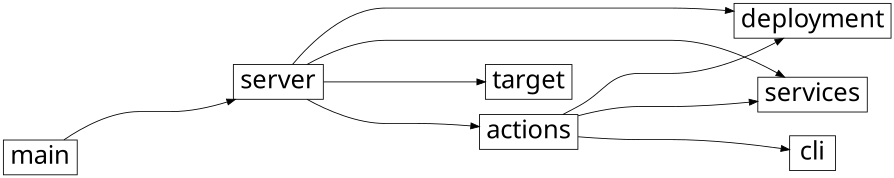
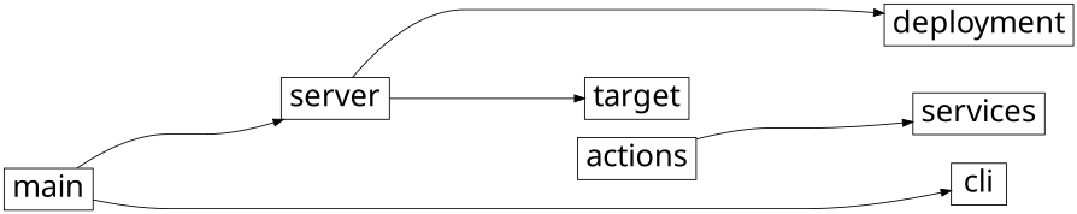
  digraph {
    fontname="Noto Sans"
    fontsize=60
    rankdir=LR
    node [fontname="Noto Sans" fontsize=30 shape=box]
    edge [fontname="Noto Sans" fontsize=40 labelangle=30 labeldistance=5 minlen=5]
    actions
    deployment
    services
    main
    cli
    server
    target
-   actions -> deployment
    actions -> services
-   actions -> cli
+   main -> cli
    main -> server
-   server -> actions
    server -> deployment
-   server -> services
    server -> target
  }
